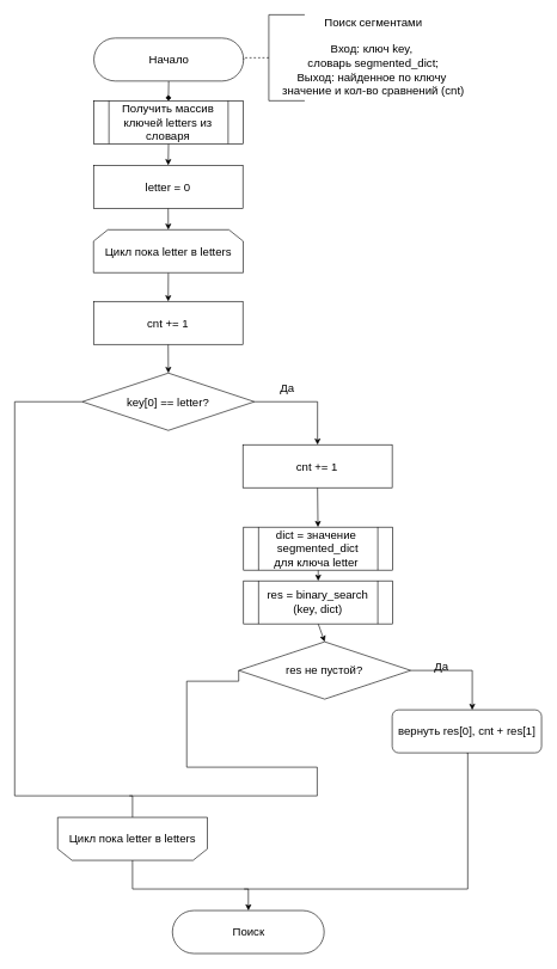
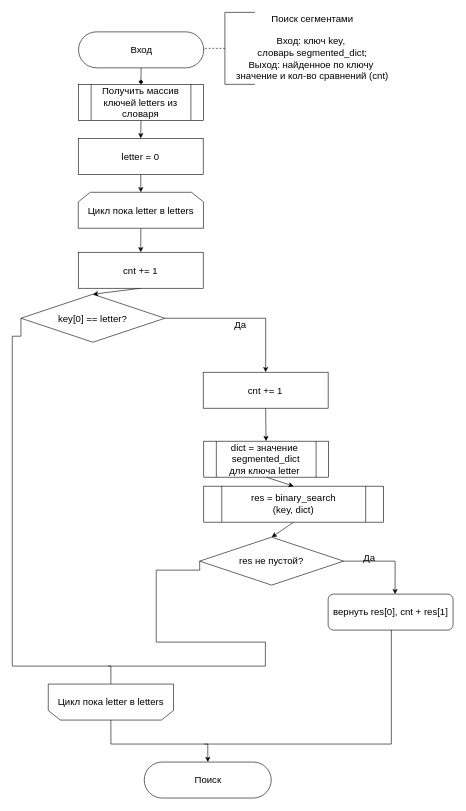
  <mxCell id="0" />
  <mxCell id="1" parent="0" />
  <mxCell id="2" style="edgeStyle=orthogonalEdgeStyle;rounded=0;orthogonalLoop=1;jettySize=auto;html=1;exitX=0.5;exitY=0.5;exitDx=0;exitDy=30;exitPerimeter=0;fontSize=16;entryX=0.499;entryY=0.002;entryDx=0;entryDy=0;entryPerimeter=0;endArrow=diamond;" edge="1" parent="1" source="3" target="8"><mxGeometry relative="1" as="geometry"><mxPoint x="234.25" y="138" as="targetPoint" /></mxGeometry></mxCell>
- <mxCell id="3" value="&lt;font style=&quot;font-size: 16px&quot;&gt;Начало&lt;/font&gt;" style="html=1;dashed=0;whitespace=wrap;shape=mxgraph.dfd.start" vertex="1" parent="1"><mxGeometry x="130.47" y="52.5" width="208.78" height="60" as="geometry" /></mxCell>
+ <mxCell id="3" value="&lt;font style=&quot;font-size: 16px&quot;&gt;Вход&lt;/font&gt;" style="html=1;dashed=0;whitespace=wrap;shape=mxgraph.dfd.start" vertex="1" parent="1"><mxGeometry x="130.47" y="52.5" width="208.78" height="60" as="geometry" /></mxCell>
  <mxCell id="4" style="edgeStyle=orthogonalEdgeStyle;rounded=0;orthogonalLoop=1;jettySize=auto;html=1;exitX=0;exitY=0.5;exitDx=0;exitDy=0;exitPerimeter=0;entryX=1;entryY=0.5;entryDx=0;entryDy=0;entryPerimeter=0;dashed=1;endArrow=none;endFill=0;" edge="1" parent="1" source="5" target="3"><mxGeometry relative="1" as="geometry" /></mxCell>
  <mxCell id="5" value="" style="strokeWidth=1;html=1;shape=mxgraph.flowchart.annotation_1;align=left;pointerEvents=1;" vertex="1" parent="1"><mxGeometry x="374.53" y="20" width="50" height="120" as="geometry" /></mxCell>
  <mxCell id="6" value="&lt;div&gt;&lt;span style=&quot;font-size: 16px&quot;&gt;Поиск сегментами&lt;/span&gt;&lt;/div&gt;&lt;div&gt;&lt;span style=&quot;font-size: 16px&quot;&gt;&lt;br&gt;&lt;/span&gt;&lt;/div&gt;&lt;font&gt;&lt;div&gt;&lt;font size=&quot;3&quot;&gt;Вход: ключ key&lt;/font&gt;&lt;span style=&quot;font-size: medium&quot;&gt;,&amp;nbsp;&lt;/span&gt;&lt;/div&gt;&lt;div&gt;&lt;span style=&quot;font-size: medium&quot;&gt;словарь&amp;nbsp;&lt;/span&gt;&lt;span style=&quot;font-size: medium&quot;&gt;segmented_dict&lt;/span&gt;&lt;span style=&quot;font-size: 16px&quot;&gt;;&lt;/span&gt;&lt;/div&gt;&lt;div&gt;&lt;span style=&quot;font-size: 16px&quot;&gt;Выход: найденное по ключу&amp;nbsp;&lt;/span&gt;&lt;/div&gt;&lt;div&gt;&lt;span style=&quot;font-size: 16px&quot;&gt;значение и кол-во сравнений (cnt)&lt;/span&gt;&lt;/div&gt;&lt;/font&gt;" style="text;html=1;align=center;verticalAlign=middle;resizable=0;points=[];autosize=1;strokeColor=none;fillColor=none;" vertex="1" parent="1"><mxGeometry x="384.53" y="32.5" width="270" height="90" as="geometry" /></mxCell>
  <mxCell id="7" style="edgeStyle=none;html=1;exitX=0.5;exitY=1;exitDx=0;exitDy=0;entryX=0.5;entryY=0;entryDx=0;entryDy=0;" edge="1" parent="1" source="8" target="19"><mxGeometry relative="1" as="geometry" /></mxCell>
  <mxCell id="8" value="&lt;span style=&quot;font-size: 16px&quot;&gt;Получить массив ключей letters из словаря&lt;/span&gt;" style="shape=process;whiteSpace=wrap;html=1;backgroundOutline=1;" vertex="1" parent="1"><mxGeometry x="130.47" y="140" width="208.31" height="60" as="geometry" /></mxCell>
  <mxCell id="9" style="edgeStyle=none;html=1;exitX=0.5;exitY=1;exitDx=0;exitDy=0;entryX=0.5;entryY=0;entryDx=0;entryDy=0;" edge="1" parent="1" source="10" target="21"><mxGeometry relative="1" as="geometry" /></mxCell>
  <mxCell id="10" value="&lt;font style=&quot;font-size: 16px&quot;&gt;Цикл пока letter в letters&lt;/font&gt;&lt;font&gt;&lt;br&gt;&lt;/font&gt;" style="shape=loopLimit;whiteSpace=wrap;html=1;strokeWidth=1;" vertex="1" parent="1"><mxGeometry x="130" y="320" width="208.78" height="60" as="geometry" /></mxCell>
  <mxCell id="11" style="edgeStyle=orthogonalEdgeStyle;html=1;exitX=1;exitY=0.5;exitDx=0;exitDy=0;exitPerimeter=0;rounded=0;entryX=0.5;entryY=0;entryDx=0;entryDy=0;" edge="1" parent="1" source="13" target="23"><mxGeometry relative="1" as="geometry"><mxPoint x="443" y="640" as="targetPoint" /></mxGeometry></mxCell>
  <mxCell id="12" style="edgeStyle=orthogonalEdgeStyle;rounded=0;html=1;exitX=0;exitY=0.5;exitDx=0;exitDy=0;exitPerimeter=0;startArrow=none;startFill=0;endArrow=none;endFill=0;entryX=0.5;entryY=1;entryDx=0;entryDy=0;" edge="1" parent="1" source="13" target="32"><mxGeometry relative="1" as="geometry"><Array as="points"><mxPoint x="20" y="560" /><mxPoint x="20" y="1110" /><mxPoint x="184" y="1110" /></Array></mxGeometry></mxCell>
- <mxCell id="13" value="&lt;span style=&quot;font-size: 16px&quot;&gt;key[0] == letter?&lt;/span&gt;&lt;span style=&quot;font-size: 16px&quot;&gt;&lt;br&gt;&lt;/span&gt;" style="strokeWidth=1;html=1;shape=mxgraph.flowchart.decision;whiteSpace=wrap;rounded=1;shadow=0;glass=0;sketch=0;gradientColor=none;" vertex="1" parent="1"><mxGeometry x="114.39" y="520" width="240" height="80" as="geometry" /></mxCell>
+ <mxCell id="13" value="&lt;span style=&quot;font-size: 16px&quot;&gt;key[0] == letter?&lt;/span&gt;&lt;span style=&quot;font-size: 16px&quot;&gt;&lt;br&gt;&lt;/span&gt;" style="strokeWidth=1;html=1;shape=mxgraph.flowchart.decision;whiteSpace=wrap;rounded=1;shadow=0;glass=0;sketch=0;gradientColor=none;" vertex="1" parent="1"><mxGeometry x="34.39" y="490" width="240" height="80" as="geometry" /></mxCell>
  <mxCell id="14" value="&lt;font style=&quot;font-size: 16px&quot;&gt;Поиск&lt;/font&gt;" style="html=1;dashed=0;whitespace=wrap;shape=mxgraph.dfd.start" vertex="1" parent="1"><mxGeometry x="240" y="1270" width="211.69" height="60" as="geometry" /></mxCell>
  <mxCell id="15" style="edgeStyle=orthogonalEdgeStyle;rounded=0;html=1;exitX=0.5;exitY=1;exitDx=0;exitDy=0;startArrow=none;startFill=0;endArrow=none;endFill=0;" edge="1" parent="1" source="16"><mxGeometry relative="1" as="geometry"><mxPoint x="340" y="1240" as="targetPoint" /><Array as="points"><mxPoint x="652" y="1240" /></Array></mxGeometry></mxCell>
  <mxCell id="16" value="&lt;font style=&quot;font-size: 16px&quot;&gt;вернуть res[0], cnt + res[1]&lt;br&gt;&lt;/font&gt;" style="whiteSpace=wrap;html=1;shadow=0;glass=0;sketch=0;strokeWidth=1;gradientColor=none;rounded=1;" vertex="1" parent="1"><mxGeometry x="546.62" y="990" width="208.31" height="60" as="geometry" /></mxCell>
  <mxCell id="17" value="&lt;font style=&quot;font-size: 16px&quot;&gt;Да&lt;/font&gt;" style="text;html=1;align=center;verticalAlign=middle;resizable=0;points=[];autosize=1;strokeColor=none;" vertex="1" parent="1"><mxGeometry x="384.53" y="530" width="30" height="20" as="geometry" /></mxCell>
  <mxCell id="18" style="edgeStyle=none;html=1;exitX=0.5;exitY=1;exitDx=0;exitDy=0;" edge="1" parent="1" source="19" target="10"><mxGeometry relative="1" as="geometry" /></mxCell>
  <mxCell id="19" value="&lt;font style=&quot;font-size: 16px&quot;&gt;letter = 0&lt;br&gt;&lt;/font&gt;" style="rounded=0;whiteSpace=wrap;html=1;shadow=0;glass=0;sketch=0;strokeWidth=1;gradientColor=none;" vertex="1" parent="1"><mxGeometry x="130" y="230" width="208.31" height="60" as="geometry" /></mxCell>
  <mxCell id="20" style="edgeStyle=none;html=1;exitX=0.5;exitY=1;exitDx=0;exitDy=0;entryX=0.5;entryY=0;entryDx=0;entryDy=0;entryPerimeter=0;" edge="1" parent="1" source="21" target="13"><mxGeometry relative="1" as="geometry" /></mxCell>
  <mxCell id="21" value="&lt;font style=&quot;font-size: 16px&quot;&gt;cnt += 1&lt;br&gt;&lt;/font&gt;" style="rounded=0;whiteSpace=wrap;html=1;shadow=0;glass=0;sketch=0;strokeWidth=1;gradientColor=none;" vertex="1" parent="1"><mxGeometry x="130" y="420" width="208.31" height="60" as="geometry" /></mxCell>
  <mxCell id="22" style="edgeStyle=none;html=1;exitX=0.5;exitY=1;exitDx=0;exitDy=0;" edge="1" parent="1" source="23" target="27"><mxGeometry relative="1" as="geometry" /></mxCell>
  <mxCell id="23" value="&lt;font style=&quot;font-size: 16px&quot;&gt;cnt += 1&lt;br&gt;&lt;/font&gt;" style="rounded=0;whiteSpace=wrap;html=1;shadow=0;glass=0;sketch=0;strokeWidth=1;gradientColor=none;" vertex="1" parent="1"><mxGeometry x="338.31" y="620" width="208.31" height="60" as="geometry" /></mxCell>
  <mxCell id="24" style="edgeStyle=none;html=1;exitX=0.5;exitY=1;exitDx=0;exitDy=0;entryX=0.5;entryY=0;entryDx=0;entryDy=0;entryPerimeter=0;" edge="1" parent="1" source="25" target="30"><mxGeometry relative="1" as="geometry" /></mxCell>
- <mxCell id="25" value="&lt;span style=&quot;font-size: 16px&quot;&gt;res = binary_search&lt;br&gt;(key,&lt;/span&gt;&lt;span style=&quot;font-size: 16px&quot;&gt;&amp;nbsp;dict&lt;/span&gt;&lt;span style=&quot;font-size: 16px&quot;&gt;)&lt;/span&gt;" style="shape=process;whiteSpace=wrap;html=1;backgroundOutline=1;" vertex="1" parent="1"><mxGeometry x="339.25" y="810" width="208.31" height="60" as="geometry" /></mxCell>
+ <mxCell id="25" value="&lt;span style=&quot;font-size: 16px&quot;&gt;res = binary_search&lt;br&gt;(key,&lt;/span&gt;&lt;span style=&quot;font-size: 16px&quot;&gt;&amp;nbsp;dict&lt;/span&gt;&lt;span style=&quot;font-size: 16px&quot;&gt;)&lt;/span&gt;" style="shape=process;whiteSpace=wrap;html=1;backgroundOutline=1;" vertex="1" parent="1"><mxGeometry x="339.25" y="810" width="300" height="60" as="geometry" /></mxCell>
  <mxCell id="26" style="edgeStyle=none;html=1;exitX=0.5;exitY=1;exitDx=0;exitDy=0;entryX=0.5;entryY=0;entryDx=0;entryDy=0;" edge="1" parent="1" source="27" target="25"><mxGeometry relative="1" as="geometry" /></mxCell>
  <mxCell id="27" value="&lt;span style=&quot;font-size: 16px&quot;&gt;dict = значение&amp;nbsp;&lt;br&gt;&lt;/span&gt;&lt;span style=&quot;font-size: medium&quot;&gt;segmented_dict&lt;/span&gt;&lt;span style=&quot;font-size: 16px&quot;&gt;&lt;br&gt;для ключа letter&amp;nbsp;&lt;/span&gt;" style="shape=process;whiteSpace=wrap;html=1;backgroundOutline=1;" vertex="1" parent="1"><mxGeometry x="339.25" y="735" width="208.31" height="60" as="geometry" /></mxCell>
  <mxCell id="28" style="edgeStyle=orthogonalEdgeStyle;html=1;exitX=1;exitY=0.5;exitDx=0;exitDy=0;exitPerimeter=0;entryX=0.536;entryY=0.003;entryDx=0;entryDy=0;entryPerimeter=0;startArrow=none;startFill=0;rounded=0;" edge="1" parent="1" source="30" target="16"><mxGeometry relative="1" as="geometry" /></mxCell>
  <mxCell id="29" style="edgeStyle=orthogonalEdgeStyle;rounded=0;html=1;exitX=0;exitY=0.5;exitDx=0;exitDy=0;exitPerimeter=0;startArrow=none;startFill=0;endArrow=none;endFill=0;" edge="1" parent="1" source="30"><mxGeometry relative="1" as="geometry"><mxPoint x="180" y="1110" as="targetPoint" /><Array as="points"><mxPoint x="260" y="950" /><mxPoint x="260" y="1070" /><mxPoint x="442" y="1070" /><mxPoint x="442" y="1110" /></Array></mxGeometry></mxCell>
  <mxCell id="30" value="&lt;span style=&quot;font-size: 16px&quot;&gt;res не пустой?&lt;/span&gt;&lt;span style=&quot;font-size: 16px&quot;&gt;&lt;br&gt;&lt;/span&gt;" style="strokeWidth=1;html=1;shape=mxgraph.flowchart.decision;whiteSpace=wrap;rounded=1;shadow=0;glass=0;sketch=0;gradientColor=none;" vertex="1" parent="1"><mxGeometry x="332.46" y="895" width="240" height="80" as="geometry" /></mxCell>
  <mxCell id="31" style="edgeStyle=orthogonalEdgeStyle;rounded=0;html=1;exitX=0.5;exitY=0;exitDx=0;exitDy=0;startArrow=none;startFill=0;endArrow=classic;endFill=1;" edge="1" parent="1" source="32" target="14"><mxGeometry relative="1" as="geometry"><Array as="points"><mxPoint x="184" y="1240" /><mxPoint x="346" y="1240" /></Array></mxGeometry></mxCell>
  <mxCell id="32" value="&lt;font style=&quot;font-size: 16px&quot;&gt;Цикл пока letter в letters&lt;/font&gt;&lt;font&gt;&lt;br&gt;&lt;/font&gt;" style="shape=loopLimit;whiteSpace=wrap;html=1;strokeWidth=1;direction=west;" vertex="1" parent="1"><mxGeometry x="80" y="1140" width="208.78" height="60" as="geometry" /></mxCell>
  <mxCell id="33" value="&lt;font style=&quot;font-size: 16px&quot;&gt;Да&lt;/font&gt;" style="text;html=1;align=center;verticalAlign=middle;resizable=0;points=[];autosize=1;strokeColor=none;" vertex="1" parent="1"><mxGeometry x="600" y="920" width="30" height="20" as="geometry" /></mxCell>
